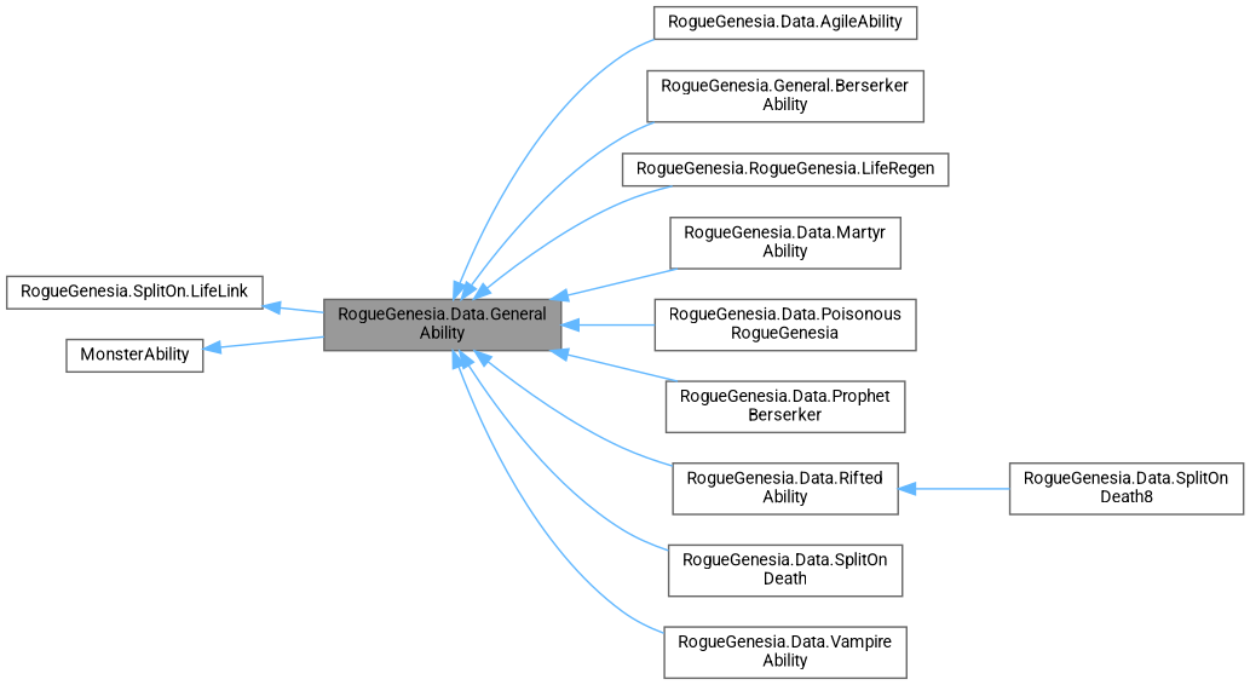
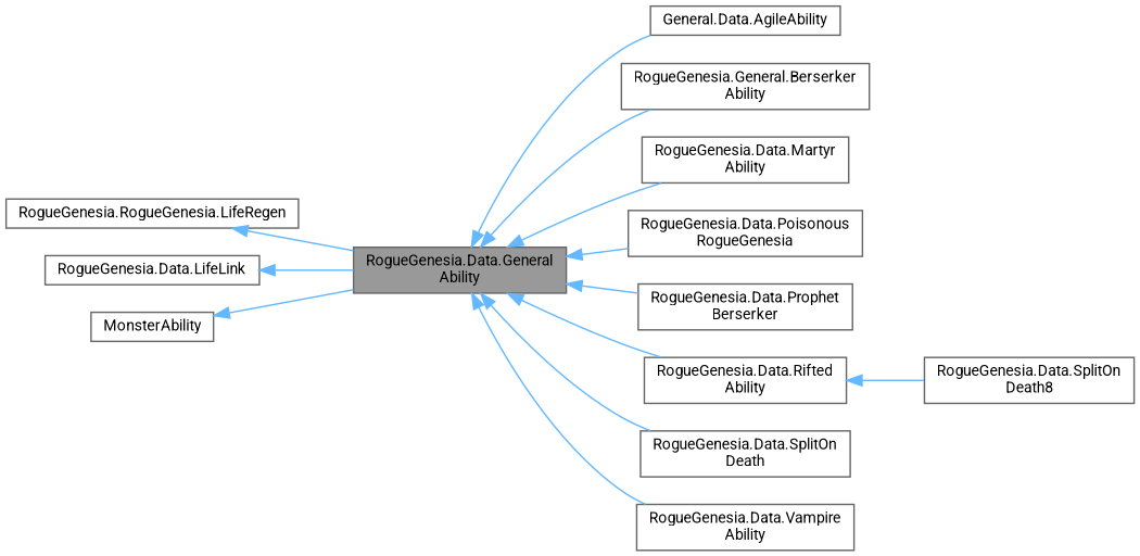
  digraph {
    fontname=Roboto
    rankdir=LR
    node [color=gray40 fillcolor=white fontname=Roboto fontsize=10 shape=box style=filled]
    edge [color=steelblue1 dir=back fontname=Roboto fontsize=10 labelfontname=Helvetica labelfontsize=10 style=solid]
    n1 [fillcolor=grey60 fontcolor=black height=0.2 label="RogueGenesia.Data.General\lAbility" width=0.4]
-   n2 [height=0.2 label="RogueGenesia.Data.AgileAbility" width=0.4]
+   n2 [height=0.2 label="General.Data.AgileAbility" width=0.4]
    n3 [height=0.2 label="RogueGenesia.General.Berserker\lAbility" width=0.4]
    n4 [height=0.2 label="RogueGenesia.RogueGenesia.LifeRegen" width=0.4]
    n5 [height=0.2 label="RogueGenesia.Data.Martyr\lAbility" width=0.4]
    n6 [height=0.2 label="RogueGenesia.Data.Poisonous\lRogueGenesia" width=0.4]
    n7 [height=0.2 label="RogueGenesia.Data.Prophet\lBerserker" width=0.4]
    n8 [height=0.2 label="RogueGenesia.Data.Rifted\lAbility" width=0.4]
    n9 [height=0.2 label="RogueGenesia.Data.SplitOn\lDeath" width=0.4]
    n10 [height=0.2 label="RogueGenesia.Data.Vampire\lAbility" width=0.4]
-   n11 [height=0.2 label="RogueGenesia.SplitOn.LifeLink" width=0.4]
+   n11 [height=0.2 label="RogueGenesia.Data.LifeLink" width=0.4]
    n12 [height=0.2 label="RogueGenesia.Data.SplitOn\lDeath8" width=0.4]
    n13 [height=0.2 label=MonsterAbility width=0.4]
    n1 -> n2
    n1 -> n3
-   n1 -> n4
+   n4 -> n1
    n1 -> n5
    n1 -> n6
    n1 -> n7
    n1 -> n8
    n1 -> n9
    n1 -> n10
    n8 -> n12
    n11 -> n1
    n13 -> n1
  }
